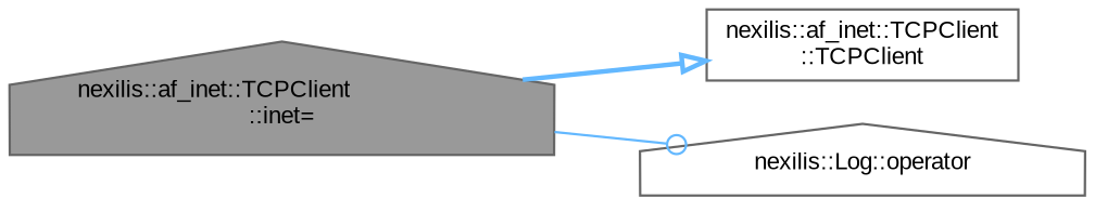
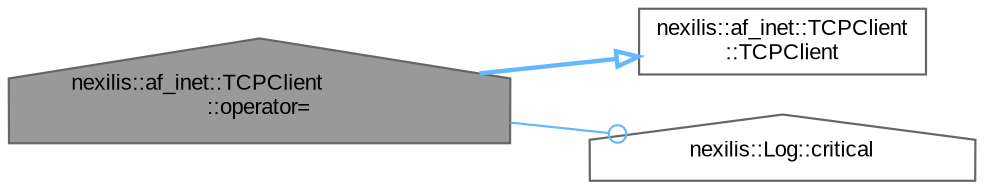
  digraph {
    fontname="Liberation Sans"
    rankdir=LR
    node [color=grey40 fillcolor=white fontname="Liberation Sans" fontsize=10 shape=house style=filled]
    edge [color=steelblue1 fontname="Liberation Sans" fontsize=10 labelfontname=Helvetica labelfontsize=10]
-   n1 [color=gray40 fillcolor=grey60 fontcolor=black height=0.2 label="nexilis::af_inet::TCPClient\l::inet=" width=0.4]
+   n1 [color=gray40 fillcolor=grey60 fontcolor=black height=0.2 label="nexilis::af_inet::TCPClient\l::operator=" width=0.4]
    n2 [height=0.2 label="nexilis::af_inet::TCPClient\l::TCPClient" shape=box width=0.4]
-   n3 [height=0.2 label="nexilis::Log::operator" width=0.4]
+   n3 [height=0.2 label="nexilis::Log::critical" width=0.4]
    n1 -> n2 [arrowhead=onormal style=bold]
    n1 -> n3 [arrowhead=odot style=solid]
  }
